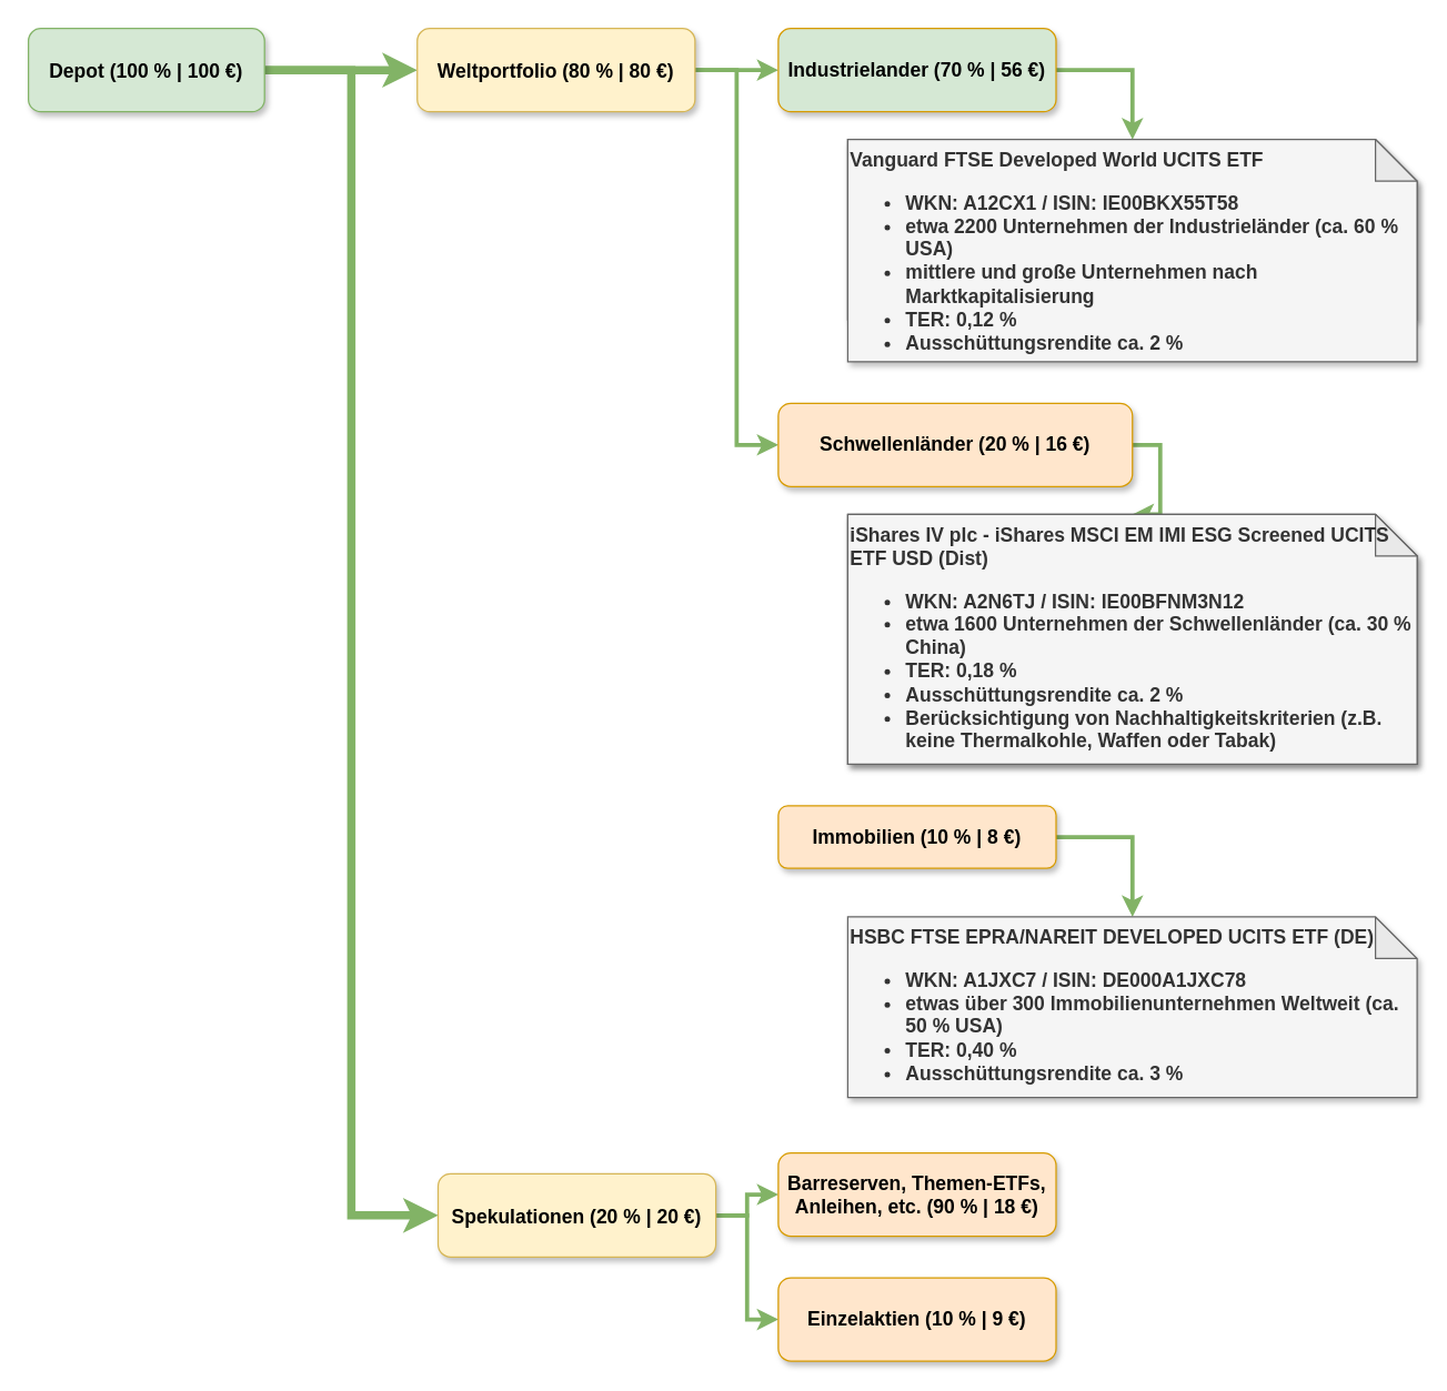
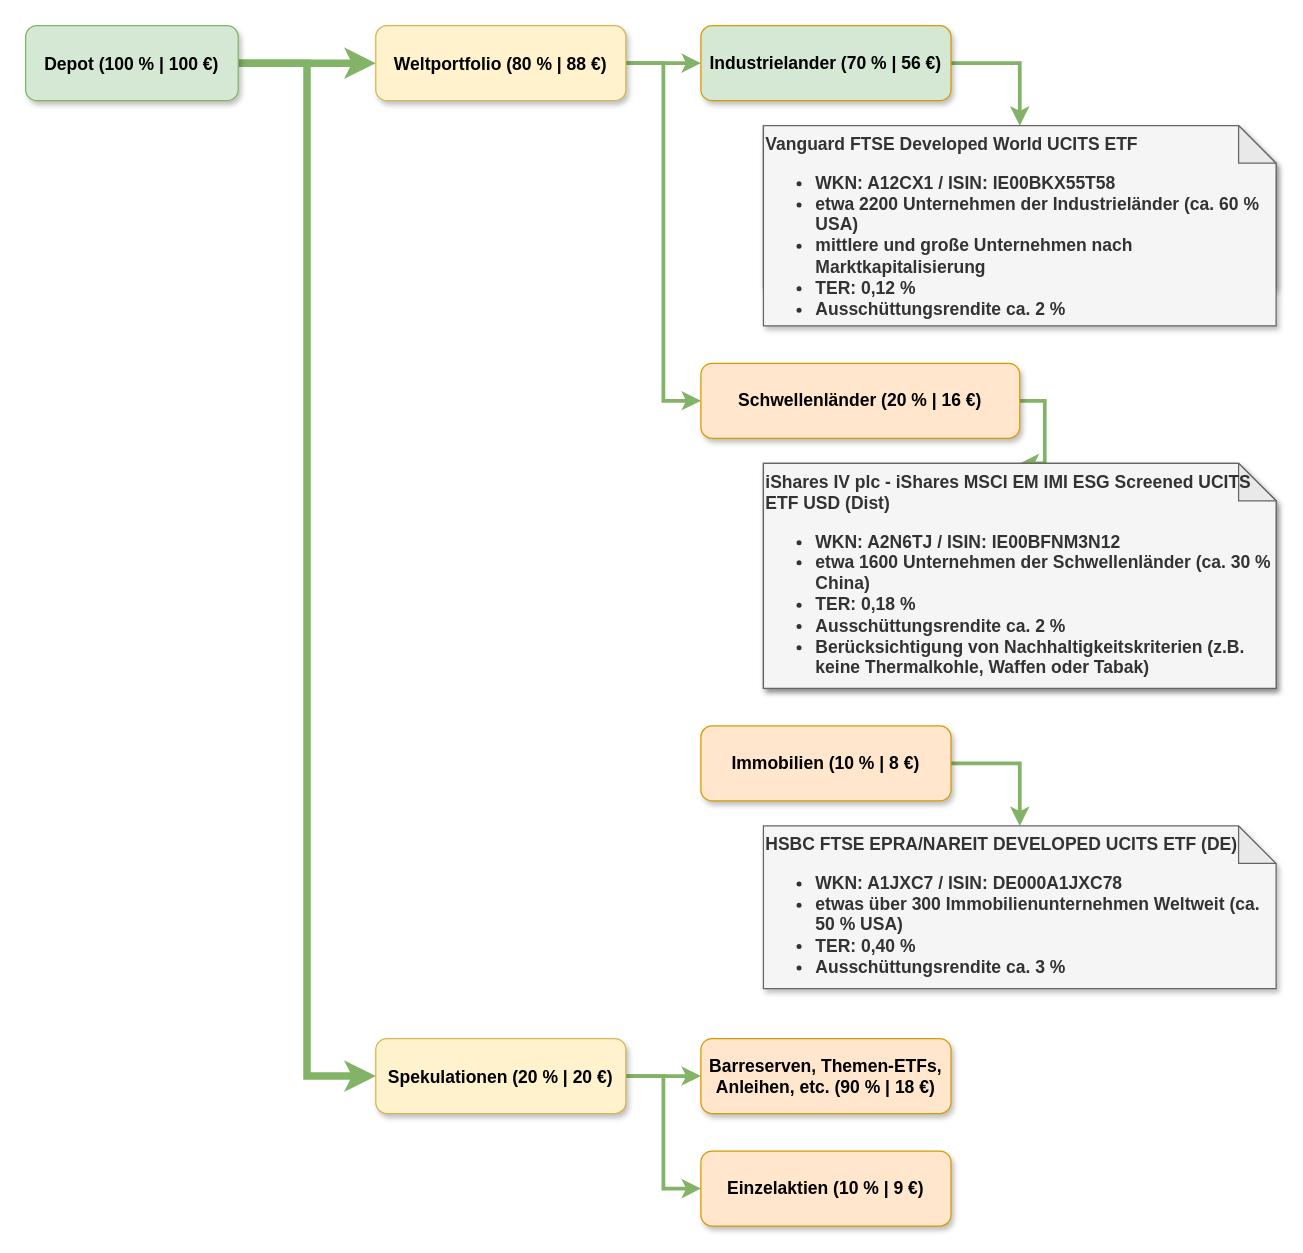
  <mxCell id="0" />
  <mxCell id="1" parent="0" />
  <mxCell id="2" style="edgeStyle=orthogonalEdgeStyle;rounded=0;orthogonalLoop=1;jettySize=auto;html=1;fillColor=#d5e8d4;strokeColor=#82b366;strokeWidth=6;" edge="1" parent="1" source="4" target="7"><mxGeometry relative="1" as="geometry" /></mxCell>
  <mxCell id="3" style="edgeStyle=orthogonalEdgeStyle;rounded=0;orthogonalLoop=1;jettySize=auto;html=1;entryX=0;entryY=0.5;entryDx=0;entryDy=0;fillColor=#d5e8d4;strokeColor=#82b366;strokeWidth=6;" edge="1" parent="1" source="4" target="10"><mxGeometry relative="1" as="geometry" /></mxCell>
  <mxCell id="4" value="Depot (100 % | 100 €)" style="rounded=1;fillColor=#d5e8d4;strokeColor=#82b366;shadow=1;fontStyle=1;fontSize=14;" parent="1" vertex="1"><mxGeometry x="20" y="20" width="170" height="60" as="geometry" /></mxCell>
  <mxCell id="5" style="edgeStyle=orthogonalEdgeStyle;rounded=0;orthogonalLoop=1;jettySize=auto;html=1;entryX=0;entryY=0.5;entryDx=0;entryDy=0;fillColor=#d5e8d4;strokeColor=#82b366;strokeWidth=3;" edge="1" parent="1" source="7" target="14"><mxGeometry relative="1" as="geometry" /></mxCell>
  <mxCell id="6" style="edgeStyle=orthogonalEdgeStyle;rounded=0;orthogonalLoop=1;jettySize=auto;html=1;fillColor=#d5e8d4;strokeColor=#82b366;strokeWidth=3;" edge="1" parent="1" source="7" target="16"><mxGeometry relative="1" as="geometry" /></mxCell>
- <mxCell id="7" value="Weltportfolio (80 % | 80 €)" style="rounded=1;fillColor=#fff2cc;strokeColor=#d6b656;shadow=1;fontStyle=1;fontSize=14;" parent="1" vertex="1"><mxGeometry x="300" y="20" width="200" height="60" as="geometry" /></mxCell>
+ <mxCell id="7" value="Weltportfolio (80 % | 88 €)" style="rounded=1;fillColor=#fff2cc;strokeColor=#d6b656;shadow=1;fontStyle=1;fontSize=14;" parent="1" vertex="1"><mxGeometry x="300" y="20" width="200" height="60" as="geometry" /></mxCell>
  <mxCell id="8" style="edgeStyle=orthogonalEdgeStyle;rounded=0;orthogonalLoop=1;jettySize=auto;html=1;exitX=1;exitY=0.5;exitDx=0;exitDy=0;entryX=0;entryY=0.5;entryDx=0;entryDy=0;strokeWidth=3;fillColor=#d5e8d4;strokeColor=#82b366;" edge="1" parent="1" source="10" target="20"><mxGeometry relative="1" as="geometry" /></mxCell>
  <mxCell id="9" style="edgeStyle=orthogonalEdgeStyle;rounded=0;orthogonalLoop=1;jettySize=auto;html=1;exitX=1;exitY=0.5;exitDx=0;exitDy=0;entryX=0;entryY=0.5;entryDx=0;entryDy=0;strokeWidth=3;fillColor=#d5e8d4;strokeColor=#82b366;" edge="1" parent="1" source="10" target="21"><mxGeometry relative="1" as="geometry" /></mxCell>
- <mxCell id="10" value="Spekulationen (20 % | 20 €)" style="rounded=1;fillColor=#fff2cc;strokeColor=#d6b656;shadow=1;fontStyle=1;fontSize=14;" vertex="1" parent="1"><mxGeometry x="315" y="845" width="200" height="60" as="geometry" /></mxCell>
+ <mxCell id="10" value="Spekulationen (20 % | 20 €)" style="rounded=1;fillColor=#fff2cc;strokeColor=#d6b656;shadow=1;fontStyle=1;fontSize=14;" vertex="1" parent="1"><mxGeometry x="300" y="830" width="200" height="60" as="geometry" /></mxCell>
  <mxCell id="11" style="edgeStyle=orthogonalEdgeStyle;rounded=0;orthogonalLoop=1;jettySize=auto;html=1;exitX=1;exitY=0.5;exitDx=0;exitDy=0;strokeWidth=3;fillColor=#d5e8d4;strokeColor=#82b366;" edge="1" parent="1" source="12" target="19"><mxGeometry relative="1" as="geometry" /></mxCell>
- <mxCell id="12" value="Immobilien (10 % | 8 €)" style="whiteSpace=wrap;html=1;rounded=1;shadow=1;fontSize=14;fontStyle=1;strokeColor=#d79b00;fillColor=#ffe6cc;" vertex="1" parent="1"><mxGeometry x="560" y="580" width="200" height="45" as="geometry" /></mxCell>
+ <mxCell id="12" value="Immobilien (10 % | 8 €)" style="whiteSpace=wrap;html=1;rounded=1;shadow=1;fontSize=14;fontStyle=1;strokeColor=#d79b00;fillColor=#ffe6cc;" vertex="1" parent="1"><mxGeometry x="560" y="580" width="200" height="60" as="geometry" /></mxCell>
  <mxCell id="13" style="edgeStyle=orthogonalEdgeStyle;rounded=0;orthogonalLoop=1;jettySize=auto;html=1;exitX=1;exitY=0.5;exitDx=0;exitDy=0;entryX=0.5;entryY=0;entryDx=0;entryDy=0;entryPerimeter=0;strokeWidth=3;fillColor=#d5e8d4;strokeColor=#82b366;" edge="1" parent="1" source="14" target="18"><mxGeometry relative="1" as="geometry" /></mxCell>
  <mxCell id="14" value="Schwellenländer (20 % | 16 €)" style="whiteSpace=wrap;html=1;rounded=1;shadow=1;fontSize=14;fontStyle=1;strokeColor=#d79b00;fillColor=#ffe6cc;" vertex="1" parent="1"><mxGeometry x="560" y="290" width="255" height="60" as="geometry" /></mxCell>
  <mxCell id="15" value="" style="edgeStyle=orthogonalEdgeStyle;rounded=0;orthogonalLoop=1;jettySize=auto;html=1;fillColor=#d5e8d4;strokeColor=#82b366;entryX=0.5;entryY=0;entryDx=0;entryDy=0;entryPerimeter=0;exitX=1;exitY=0.5;exitDx=0;exitDy=0;strokeWidth=3;" edge="1" parent="1" source="16" target="17"><mxGeometry relative="1" as="geometry" /></mxCell>
  <mxCell id="16" value="Industrielander (70 % | 56 €)" style="whiteSpace=wrap;html=1;rounded=1;shadow=1;fontSize=14;fontStyle=1;strokeColor=#d79b00;fillColor=#d5e8d4;" vertex="1" parent="1"><mxGeometry x="560" y="20" width="200" height="60" as="geometry" /></mxCell>
  <mxCell id="17" value="Vanguard FTSE Developed World UCITS ETF&lt;br&gt;&lt;ul&gt;&lt;li&gt;WKN: A12CX1 / ISIN: IE00BKX55T58&lt;br&gt;&lt;/li&gt;&lt;li&gt;etwa 2200 Unternehmen der Industrieländer (ca. 60 % USA)&lt;br&gt;&lt;/li&gt;&lt;li&gt;mittlere und große Unternehmen nach Marktkapitalisierung&lt;br&gt;&lt;/li&gt;&lt;li&gt;TER: 0,12 %&lt;br&gt;&lt;/li&gt;&lt;li&gt;Ausschüttungsrendite ca. 2 %&lt;br&gt;&lt;/li&gt;&lt;/ul&gt;" style="shape=note;whiteSpace=wrap;html=1;backgroundOutline=1;darkOpacity=0.05;rounded=1;shadow=1;fontSize=14;fontColor=#333333;fontStyle=1;strokeColor=#666666;fillColor=#f5f5f5;align=left;verticalAlign=top;" vertex="1" parent="1"><mxGeometry x="610" y="100" width="410" height="130" as="geometry" /></mxCell>
  <mxCell id="18" value="iShares IV plc - iShares MSCI EM IMI ESG Screened UCITS ETF USD (Dist)&lt;br&gt;&lt;ul&gt;&lt;li&gt;WKN: A2N6TJ / ISIN: IE00BFNM3N12&lt;br&gt;&lt;/li&gt;&lt;li&gt;etwa 1600 Unternehmen der Schwellenländer (ca. 30 % China)&lt;/li&gt;&lt;li&gt;TER: 0,18 %&lt;br&gt;&lt;/li&gt;&lt;li&gt;Ausschüttungsrendite ca. 2 %&lt;br&gt;&lt;/li&gt;&lt;li&gt;Berücksichtigung von Nachhaltigkeitskriterien (z.B. keine Thermalkohle, Waffen oder Tabak)&lt;br&gt;&lt;/li&gt;&lt;/ul&gt;" style="shape=note;whiteSpace=wrap;html=1;backgroundOutline=1;darkOpacity=0.05;rounded=1;shadow=1;fontSize=14;fontColor=#333333;fontStyle=1;strokeColor=#666666;fillColor=#f5f5f5;align=left;horizontal=1;verticalAlign=top;" vertex="1" parent="1"><mxGeometry x="610" y="370" width="410" height="180" as="geometry" /></mxCell>
  <mxCell id="19" value="HSBC FTSE EPRA/NAREIT DEVELOPED UCITS ETF (DE)&lt;br&gt;&lt;ul&gt;&lt;li&gt;WKN: A1JXC7 / ISIN: DE000A1JXC78&lt;/li&gt;&lt;li&gt;etwas über 300 Immobilienunternehmen Weltweit (ca. 50 % USA)&lt;br&gt;&lt;/li&gt;&lt;li&gt;TER: 0,40 %&lt;br&gt;&lt;/li&gt;&lt;li&gt;Ausschüttungsrendite ca. 3 %&lt;br&gt;&lt;/li&gt;&lt;/ul&gt;" style="shape=note;whiteSpace=wrap;html=1;backgroundOutline=1;darkOpacity=0.05;rounded=1;shadow=1;fontSize=14;fontColor=#333333;fontStyle=1;strokeColor=#666666;fillColor=#f5f5f5;align=left;horizontal=1;verticalAlign=top;" vertex="1" parent="1"><mxGeometry x="610" y="660" width="410" height="130" as="geometry" /></mxCell>
  <mxCell id="20" value="Barreserven,&amp;nbsp;Themen-ETFs, Anleihen, etc. (90 % | 18 €)" style="whiteSpace=wrap;html=1;rounded=1;shadow=1;fontSize=14;fontStyle=1;strokeColor=#d79b00;fillColor=#ffe6cc;" vertex="1" parent="1"><mxGeometry x="560" y="830" width="200" height="60" as="geometry" /></mxCell>
  <mxCell id="21" value="Einzelaktien (10 % | 9 €)" style="whiteSpace=wrap;html=1;rounded=1;shadow=1;fontSize=14;fontStyle=1;strokeColor=#d79b00;fillColor=#ffe6cc;" vertex="1" parent="1"><mxGeometry x="560" y="920" width="200" height="60" as="geometry" /></mxCell>
  <mxCell id="22" value="Vanguard FTSE Developed World UCITS ETF&lt;br&gt;&lt;ul&gt;&lt;li&gt;WKN: A12CX1 / ISIN: IE00BKX55T58&lt;br&gt;&lt;/li&gt;&lt;li&gt;etwa 2200 Unternehmen der Industrieländer (ca. 60 % USA)&lt;br&gt;&lt;/li&gt;&lt;li&gt;mittlere und große Unternehmen nach Marktkapitalisierung&lt;br&gt;&lt;/li&gt;&lt;li&gt;TER: 0,12 %&lt;br&gt;&lt;/li&gt;&lt;li&gt;Ausschüttungsrendite ca. 2 %&lt;br&gt;&lt;/li&gt;&lt;/ul&gt;" style="shape=note;whiteSpace=wrap;html=1;backgroundOutline=1;darkOpacity=0.05;rounded=1;shadow=1;fontSize=14;fontColor=#333333;fontStyle=1;strokeColor=#666666;fillColor=#f5f5f5;align=left;verticalAlign=top;" vertex="1" parent="1"><mxGeometry x="610" y="100" width="410" height="160" as="geometry" /></mxCell>
  <mxCell id="23" value="iShares IV plc - iShares MSCI EM IMI ESG Screened UCITS ETF USD (Dist)&lt;br&gt;&lt;ul&gt;&lt;li&gt;WKN: A2N6TJ / ISIN: IE00BFNM3N12&lt;br&gt;&lt;/li&gt;&lt;li&gt;etwa 1600 Unternehmen der Schwellenländer (ca. 30 % China)&lt;/li&gt;&lt;li&gt;TER: 0,18 %&lt;br&gt;&lt;/li&gt;&lt;li&gt;Ausschüttungsrendite ca. 2 %&lt;br&gt;&lt;/li&gt;&lt;li&gt;Berücksichtigung von Nachhaltigkeitskriterien (z.B. keine Thermalkohle, Waffen oder Tabak)&lt;br&gt;&lt;/li&gt;&lt;/ul&gt;" style="shape=note;whiteSpace=wrap;html=1;backgroundOutline=1;darkOpacity=0.05;rounded=1;shadow=1;fontSize=14;fontColor=#333333;fontStyle=1;strokeColor=#666666;fillColor=#f5f5f5;align=left;horizontal=1;verticalAlign=top;" vertex="1" parent="1"><mxGeometry x="610" y="370" width="410" height="180" as="geometry" /></mxCell>
